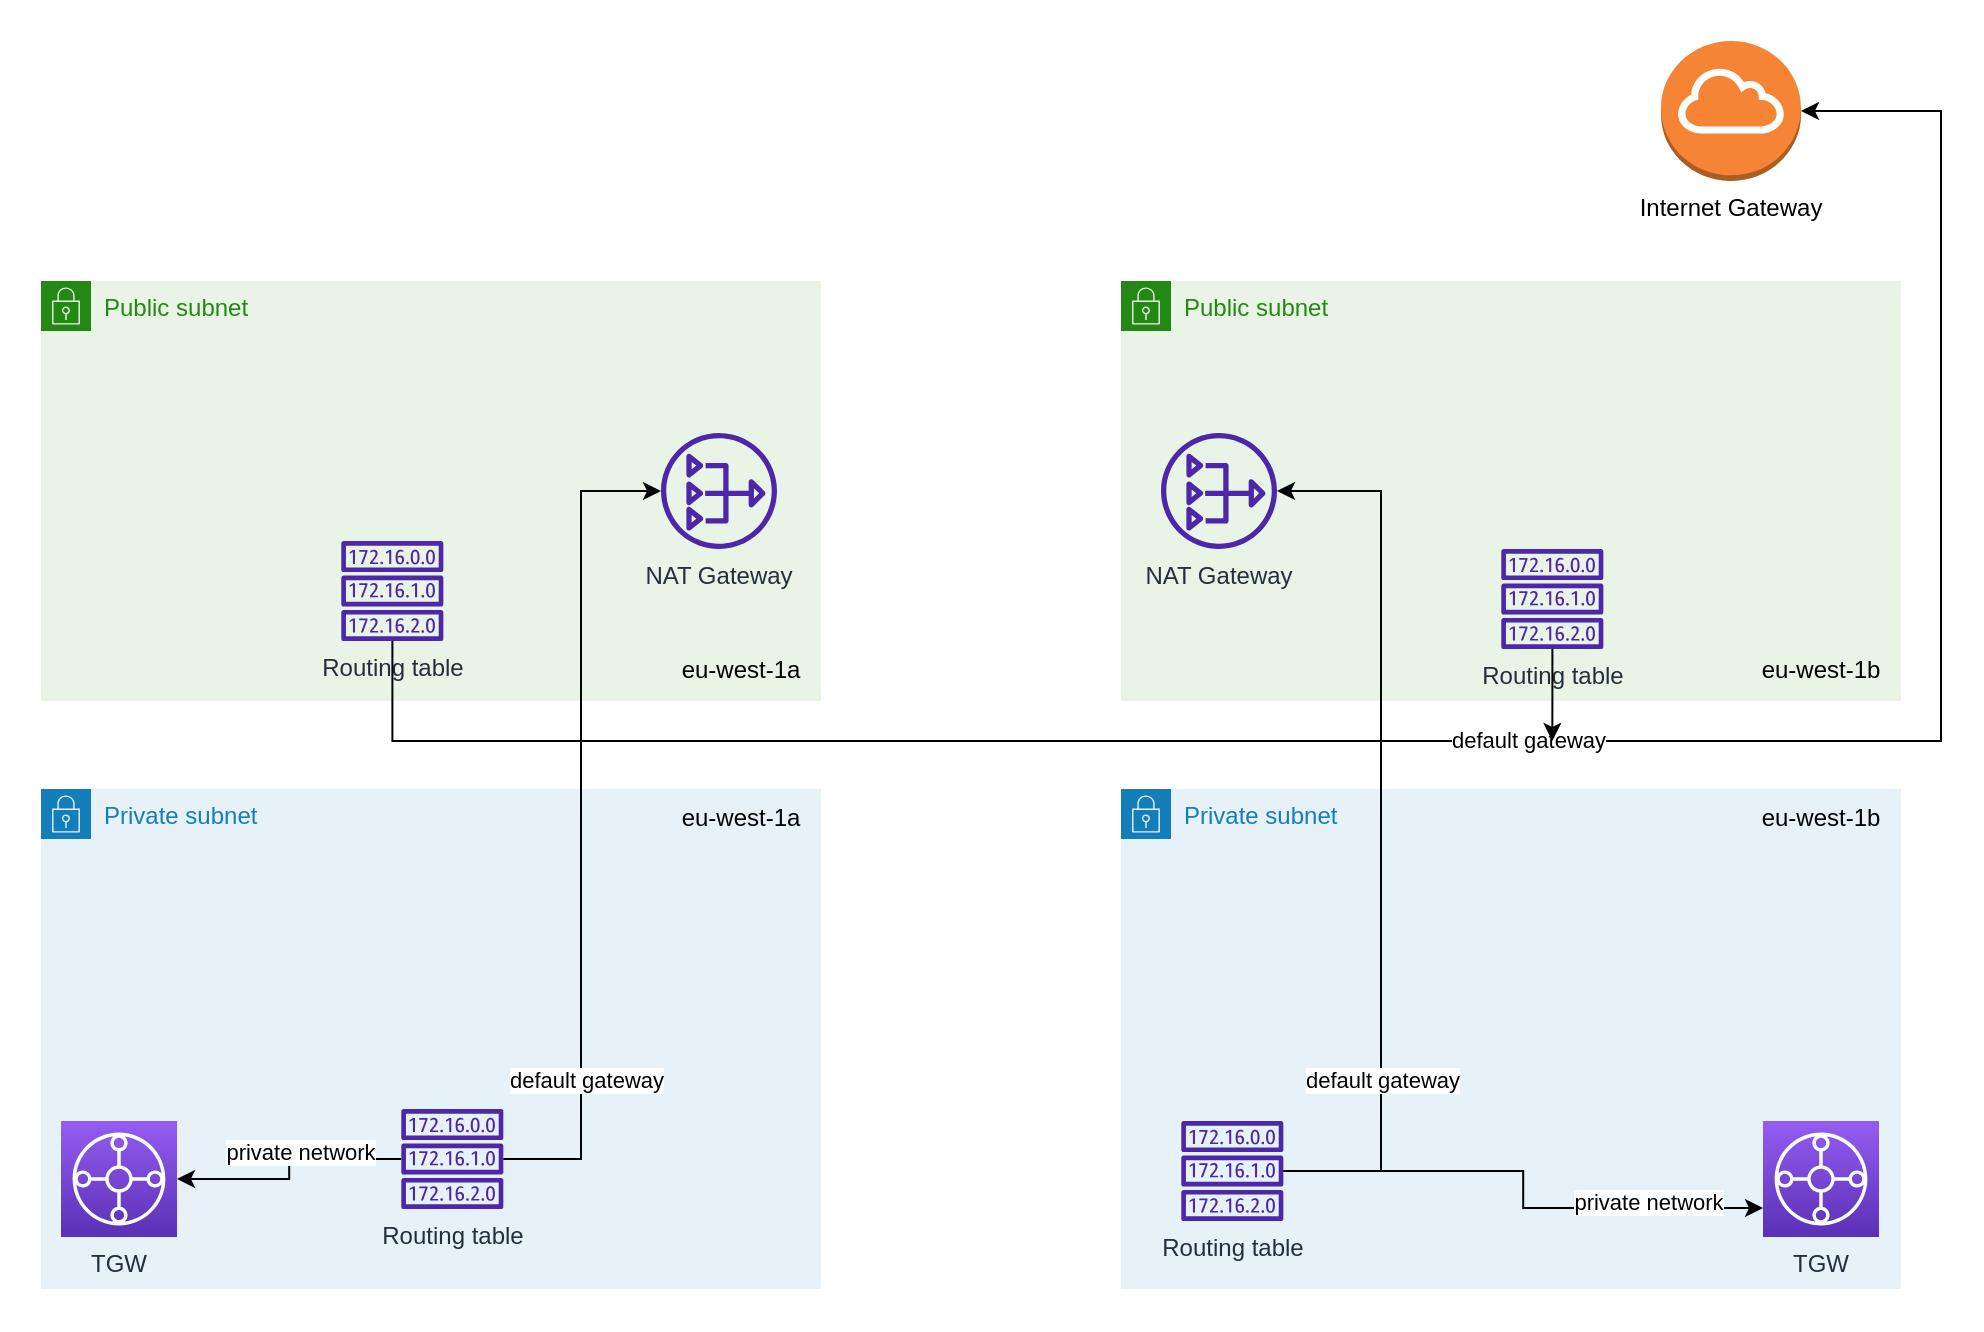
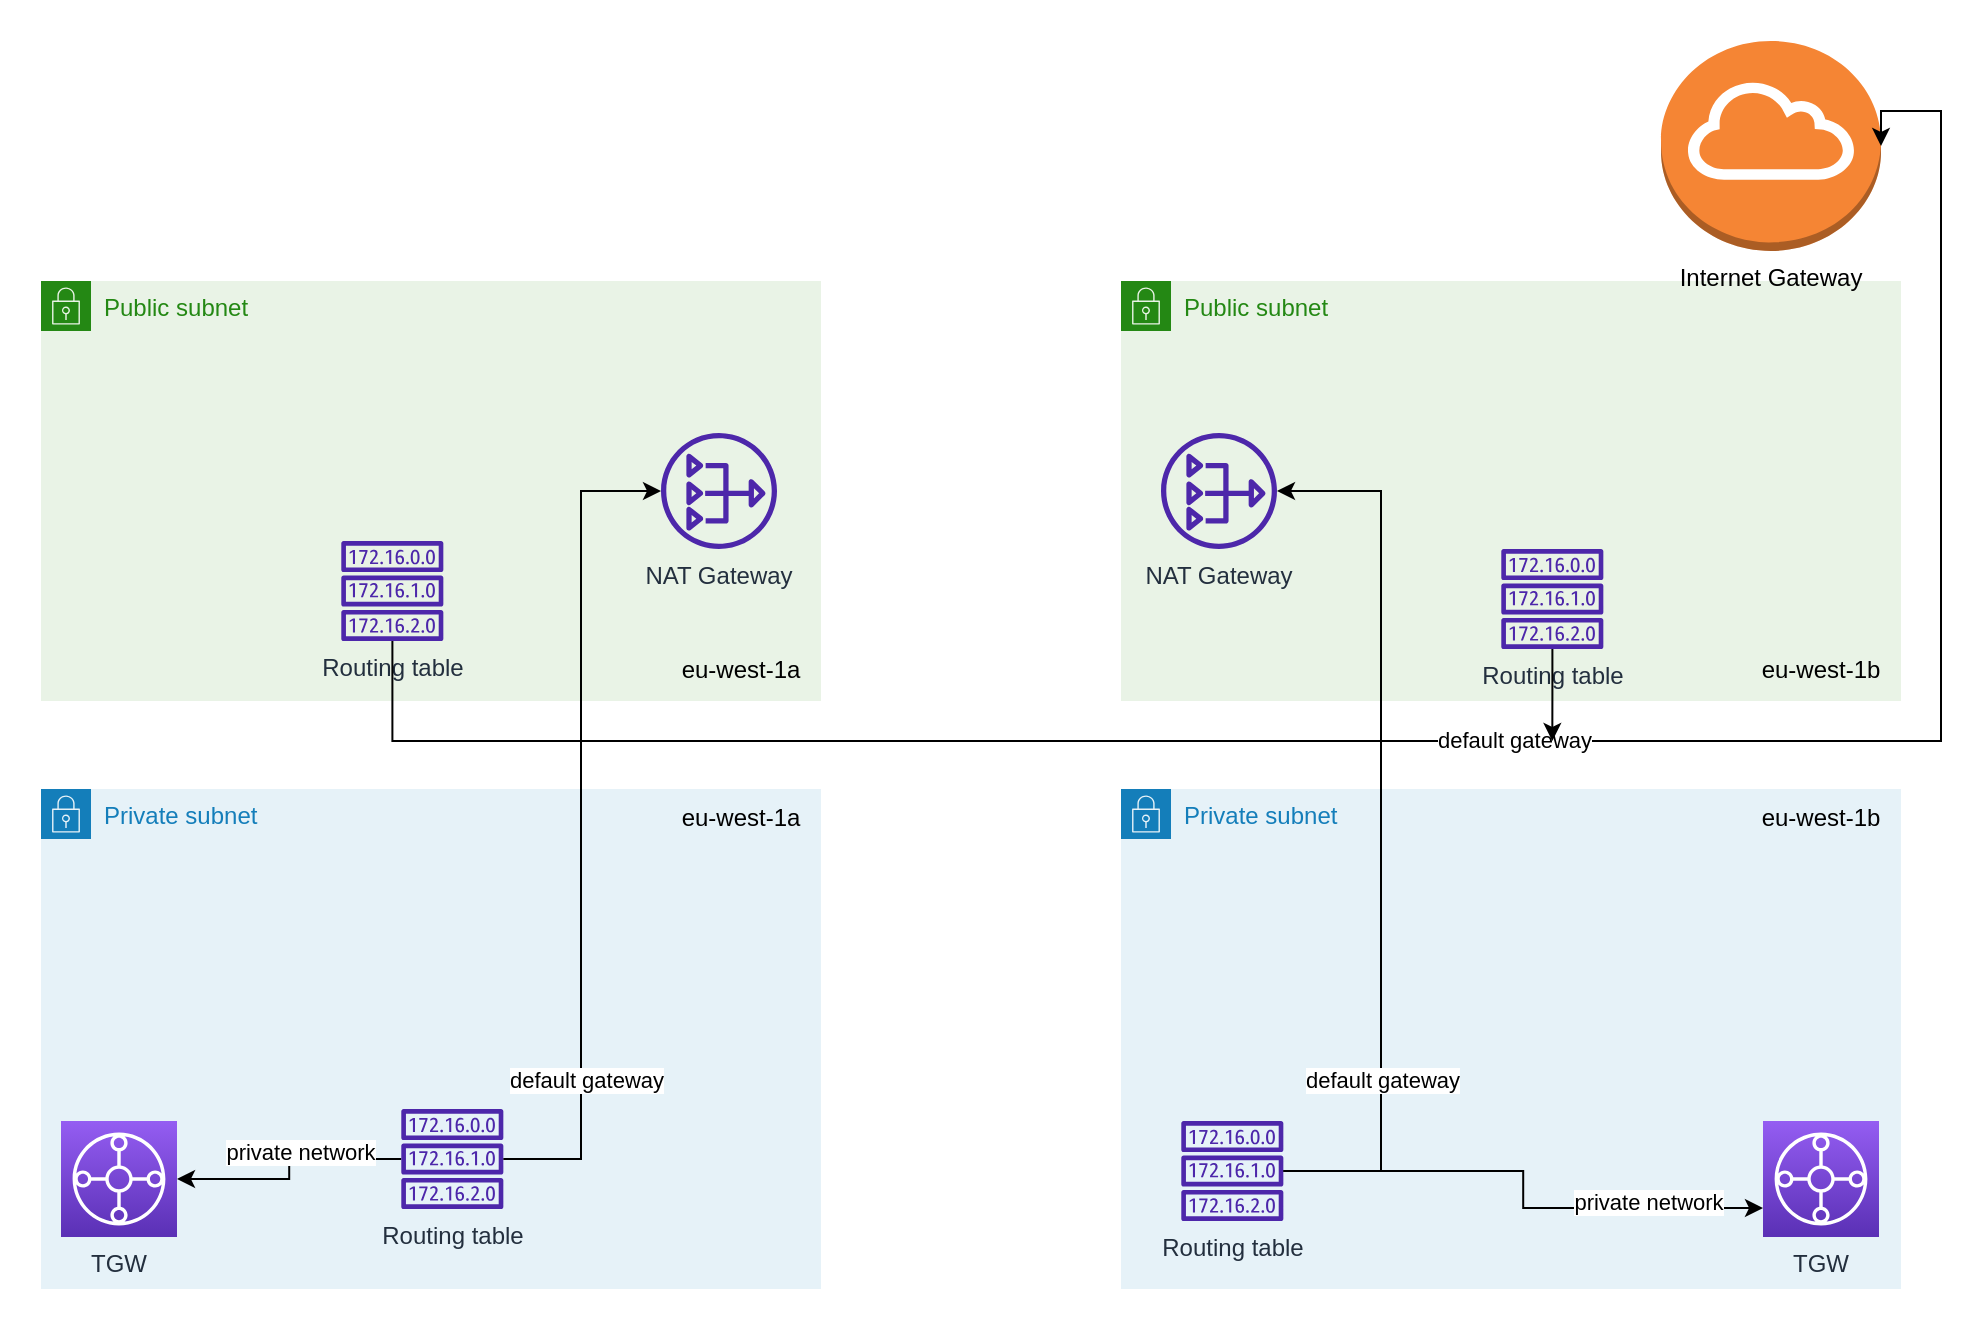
  <mxCell id="0" />
  <mxCell id="1" parent="0" />
  <mxCell id="2" value="Public subnet" style="points=[[0,0],[0.25,0],[0.5,0],[0.75,0],[1,0],[1,0.25],[1,0.5],[1,0.75],[1,1],[0.75,1],[0.5,1],[0.25,1],[0,1],[0,0.75],[0,0.5],[0,0.25]];outlineConnect=0;gradientColor=none;html=1;whiteSpace=wrap;fontSize=12;fontStyle=0;container=1;pointerEvents=0;collapsible=0;recursiveResize=0;shape=mxgraph.aws4.group;grIcon=mxgraph.aws4.group_security_group;grStroke=0;strokeColor=#248814;fillColor=#E9F3E6;verticalAlign=top;align=left;spacingLeft=30;fontColor=#248814;dashed=0;" parent="1" vertex="1"><mxGeometry x="560" y="140" width="390" height="210" as="geometry" /></mxCell>
  <mxCell id="3" value="eu-west-1b" style="text;html=1;align=center;verticalAlign=middle;resizable=0;points=[];autosize=1;strokeColor=none;fillColor=none;" parent="2" vertex="1"><mxGeometry x="310" y="180" width="80" height="30" as="geometry" /></mxCell>
  <mxCell id="4" value="NAT Gateway" style="sketch=0;outlineConnect=0;fontColor=#232F3E;gradientColor=none;fillColor=#4D27AA;strokeColor=none;dashed=0;verticalLabelPosition=bottom;verticalAlign=top;align=center;html=1;fontSize=12;fontStyle=0;aspect=fixed;pointerEvents=1;shape=mxgraph.aws4.nat_gateway;" parent="2" vertex="1"><mxGeometry x="20" y="76" width="58" height="58" as="geometry" /></mxCell>
  <mxCell id="5" value="Routing table" style="sketch=0;outlineConnect=0;fontColor=#232F3E;gradientColor=none;fillColor=#4D27AA;strokeColor=none;dashed=0;verticalLabelPosition=bottom;verticalAlign=top;align=center;html=1;fontSize=12;fontStyle=0;aspect=fixed;pointerEvents=1;shape=mxgraph.aws4.route_table;" parent="2" vertex="1"><mxGeometry x="190" y="134" width="51.32" height="50" as="geometry" /></mxCell>
  <mxCell id="6" value="Public subnet" style="points=[[0,0],[0.25,0],[0.5,0],[0.75,0],[1,0],[1,0.25],[1,0.5],[1,0.75],[1,1],[0.75,1],[0.5,1],[0.25,1],[0,1],[0,0.75],[0,0.5],[0,0.25]];outlineConnect=0;gradientColor=none;html=1;whiteSpace=wrap;fontSize=12;fontStyle=0;container=1;pointerEvents=0;collapsible=0;recursiveResize=0;shape=mxgraph.aws4.group;grIcon=mxgraph.aws4.group_security_group;grStroke=0;strokeColor=#248814;fillColor=#E9F3E6;verticalAlign=top;align=left;spacingLeft=30;fontColor=#248814;dashed=0;" parent="1" vertex="1"><mxGeometry x="20" y="140" width="390" height="210" as="geometry" /></mxCell>
  <mxCell id="7" value="eu-west-1a" style="text;html=1;align=center;verticalAlign=middle;resizable=0;points=[];autosize=1;strokeColor=none;fillColor=none;" parent="6" vertex="1"><mxGeometry x="310" y="180" width="80" height="30" as="geometry" /></mxCell>
  <mxCell id="8" value="NAT Gateway" style="sketch=0;outlineConnect=0;fontColor=#232F3E;gradientColor=none;fillColor=#4D27AA;strokeColor=none;dashed=0;verticalLabelPosition=bottom;verticalAlign=top;align=center;html=1;fontSize=12;fontStyle=0;aspect=fixed;pointerEvents=1;shape=mxgraph.aws4.nat_gateway;" parent="6" vertex="1"><mxGeometry x="310" y="76" width="58" height="58" as="geometry" /></mxCell>
  <mxCell id="9" value="Routing table" style="sketch=0;outlineConnect=0;fontColor=#232F3E;gradientColor=none;fillColor=#4D27AA;strokeColor=none;dashed=0;verticalLabelPosition=bottom;verticalAlign=top;align=center;html=1;fontSize=12;fontStyle=0;aspect=fixed;pointerEvents=1;shape=mxgraph.aws4.route_table;" parent="6" vertex="1"><mxGeometry x="150" y="130" width="51.32" height="50" as="geometry" /></mxCell>
  <mxCell id="10" value="Private subnet" style="points=[[0,0],[0.25,0],[0.5,0],[0.75,0],[1,0],[1,0.25],[1,0.5],[1,0.75],[1,1],[0.75,1],[0.5,1],[0.25,1],[0,1],[0,0.75],[0,0.5],[0,0.25]];outlineConnect=0;gradientColor=none;html=1;whiteSpace=wrap;fontSize=12;fontStyle=0;container=1;pointerEvents=0;collapsible=0;recursiveResize=0;shape=mxgraph.aws4.group;grIcon=mxgraph.aws4.group_security_group;grStroke=0;strokeColor=#147EBA;fillColor=#E6F2F8;verticalAlign=top;align=left;spacingLeft=30;fontColor=#147EBA;dashed=0;" parent="1" vertex="1"><mxGeometry x="20" y="394" width="390" height="250" as="geometry" /></mxCell>
  <mxCell id="11" value="eu-west-1a" style="text;html=1;align=center;verticalAlign=middle;resizable=0;points=[];autosize=1;strokeColor=none;fillColor=none;" parent="10" vertex="1"><mxGeometry x="310" width="80" height="30" as="geometry" /></mxCell>
  <mxCell id="12" value="TGW" style="sketch=0;points=[[0,0,0],[0.25,0,0],[0.5,0,0],[0.75,0,0],[1,0,0],[0,1,0],[0.25,1,0],[0.5,1,0],[0.75,1,0],[1,1,0],[0,0.25,0],[0,0.5,0],[0,0.75,0],[1,0.25,0],[1,0.5,0],[1,0.75,0]];outlineConnect=0;fontColor=#232F3E;gradientColor=#945DF2;gradientDirection=north;fillColor=#5A30B5;strokeColor=#ffffff;dashed=0;verticalLabelPosition=bottom;verticalAlign=top;align=center;html=1;fontSize=12;fontStyle=0;aspect=fixed;shape=mxgraph.aws4.resourceIcon;resIcon=mxgraph.aws4.transit_gateway;" parent="10" vertex="1"><mxGeometry x="10" y="166" width="58" height="58" as="geometry" /></mxCell>
  <mxCell id="13" style="edgeStyle=orthogonalEdgeStyle;rounded=0;orthogonalLoop=1;jettySize=auto;html=1;" parent="10" source="15" target="12" edge="1"><mxGeometry relative="1" as="geometry" /></mxCell>
  <mxCell id="14" value="private network" style="edgeLabel;html=1;align=center;verticalAlign=middle;resizable=0;points=[];" parent="13" vertex="1" connectable="0"><mxGeometry x="0.318" y="-1" relative="1" as="geometry"><mxPoint x="19" y="-13" as="offset" /></mxGeometry></mxCell>
  <mxCell id="15" value="Routing table" style="sketch=0;outlineConnect=0;fontColor=#232F3E;gradientColor=none;fillColor=#4D27AA;strokeColor=none;dashed=0;verticalLabelPosition=bottom;verticalAlign=top;align=center;html=1;fontSize=12;fontStyle=0;aspect=fixed;pointerEvents=1;shape=mxgraph.aws4.route_table;" parent="10" vertex="1"><mxGeometry x="180" y="160" width="51.32" height="50" as="geometry" /></mxCell>
  <mxCell id="16" value="Private subnet" style="points=[[0,0],[0.25,0],[0.5,0],[0.75,0],[1,0],[1,0.25],[1,0.5],[1,0.75],[1,1],[0.75,1],[0.5,1],[0.25,1],[0,1],[0,0.75],[0,0.5],[0,0.25]];outlineConnect=0;gradientColor=none;html=1;whiteSpace=wrap;fontSize=12;fontStyle=0;container=1;pointerEvents=0;collapsible=0;recursiveResize=0;shape=mxgraph.aws4.group;grIcon=mxgraph.aws4.group_security_group;grStroke=0;strokeColor=#147EBA;fillColor=#E6F2F8;verticalAlign=top;align=left;spacingLeft=30;fontColor=#147EBA;dashed=0;" parent="1" vertex="1"><mxGeometry x="560" y="394" width="390" height="250" as="geometry" /></mxCell>
  <mxCell id="17" value="eu-west-1b" style="text;html=1;align=center;verticalAlign=middle;resizable=0;points=[];autosize=1;strokeColor=none;fillColor=none;" parent="16" vertex="1"><mxGeometry x="310" width="80" height="30" as="geometry" /></mxCell>
  <mxCell id="18" value="TGW" style="sketch=0;points=[[0,0,0],[0.25,0,0],[0.5,0,0],[0.75,0,0],[1,0,0],[0,1,0],[0.25,1,0],[0.5,1,0],[0.75,1,0],[1,1,0],[0,0.25,0],[0,0.5,0],[0,0.75,0],[1,0.25,0],[1,0.5,0],[1,0.75,0]];outlineConnect=0;fontColor=#232F3E;gradientColor=#945DF2;gradientDirection=north;fillColor=#5A30B5;strokeColor=#ffffff;dashed=0;verticalLabelPosition=bottom;verticalAlign=top;align=center;html=1;fontSize=12;fontStyle=0;aspect=fixed;shape=mxgraph.aws4.resourceIcon;resIcon=mxgraph.aws4.transit_gateway;" parent="16" vertex="1"><mxGeometry x="321" y="166" width="58" height="58" as="geometry" /></mxCell>
  <mxCell id="19" style="edgeStyle=orthogonalEdgeStyle;rounded=0;orthogonalLoop=1;jettySize=auto;html=1;entryX=0;entryY=0.75;entryDx=0;entryDy=0;entryPerimeter=0;" parent="16" source="21" target="18" edge="1"><mxGeometry relative="1" as="geometry" /></mxCell>
  <mxCell id="20" value="private network" style="edgeLabel;html=1;align=center;verticalAlign=middle;resizable=0;points=[];" parent="19" vertex="1" connectable="0"><mxGeometry x="0.409" relative="1" as="geometry"><mxPoint x="19" y="-3" as="offset" /></mxGeometry></mxCell>
  <mxCell id="21" value="Routing table" style="sketch=0;outlineConnect=0;fontColor=#232F3E;gradientColor=none;fillColor=#4D27AA;strokeColor=none;dashed=0;verticalLabelPosition=bottom;verticalAlign=top;align=center;html=1;fontSize=12;fontStyle=0;aspect=fixed;pointerEvents=1;shape=mxgraph.aws4.route_table;" parent="16" vertex="1"><mxGeometry x="30" y="166" width="51.32" height="50" as="geometry" /></mxCell>
- <mxCell id="22" value="Internet Gateway" style="outlineConnect=0;dashed=0;verticalLabelPosition=bottom;verticalAlign=top;align=center;html=1;shape=mxgraph.aws3.internet_gateway;fillColor=#F58534;gradientColor=none;" parent="1" vertex="1"><mxGeometry x="830" y="20" width="70" height="70" as="geometry" /></mxCell>
+ <mxCell id="22" value="Internet Gateway" style="outlineConnect=0;dashed=0;verticalLabelPosition=bottom;verticalAlign=top;align=center;html=1;shape=mxgraph.aws3.internet_gateway;fillColor=#F58534;gradientColor=none;" parent="1" vertex="1"><mxGeometry x="830" y="20" width="110" height="105" as="geometry" /></mxCell>
  <mxCell id="23" style="edgeStyle=orthogonalEdgeStyle;rounded=0;orthogonalLoop=1;jettySize=auto;html=1;entryX=1;entryY=0.5;entryDx=0;entryDy=0;entryPerimeter=0;" parent="1" source="9" target="22" edge="1"><mxGeometry relative="1" as="geometry"><Array as="points"><mxPoint x="196" y="370" /><mxPoint x="970" y="370" /><mxPoint x="970" y="55" /></Array></mxGeometry></mxCell>
  <mxCell id="24" value="default gateway" style="edgeLabel;html=1;align=center;verticalAlign=middle;resizable=0;points=[];" parent="23" vertex="1" connectable="0"><mxGeometry x="-0.401" y="1" relative="1" as="geometry"><mxPoint x="256" as="offset" /></mxGeometry></mxCell>
  <mxCell id="25" style="edgeStyle=orthogonalEdgeStyle;rounded=0;orthogonalLoop=1;jettySize=auto;html=1;" parent="1" source="5" edge="1"><mxGeometry relative="1" as="geometry"><mxPoint x="775.66" y="370" as="targetPoint" /></mxGeometry></mxCell>
  <mxCell id="26" style="edgeStyle=orthogonalEdgeStyle;rounded=0;orthogonalLoop=1;jettySize=auto;html=1;" parent="1" source="15" target="8" edge="1"><mxGeometry relative="1" as="geometry"><Array as="points"><mxPoint x="290" y="579" /><mxPoint x="290" y="245" /></Array></mxGeometry></mxCell>
  <mxCell id="27" value="default gateway" style="edgeLabel;html=1;align=center;verticalAlign=middle;resizable=0;points=[];" parent="26" vertex="1" connectable="0"><mxGeometry x="-0.202" y="-2" relative="1" as="geometry"><mxPoint y="87" as="offset" /></mxGeometry></mxCell>
  <mxCell id="28" style="edgeStyle=orthogonalEdgeStyle;rounded=0;orthogonalLoop=1;jettySize=auto;html=1;" parent="1" source="21" target="4" edge="1"><mxGeometry relative="1" as="geometry"><Array as="points"><mxPoint x="690" y="585" /><mxPoint x="690" y="245" /></Array></mxGeometry></mxCell>
  <mxCell id="29" value="default gateway" style="edgeLabel;html=1;align=center;verticalAlign=middle;resizable=0;points=[];" parent="28" vertex="1" connectable="0"><mxGeometry x="-0.288" y="-2" relative="1" as="geometry"><mxPoint x="-2" y="63" as="offset" /></mxGeometry></mxCell>
